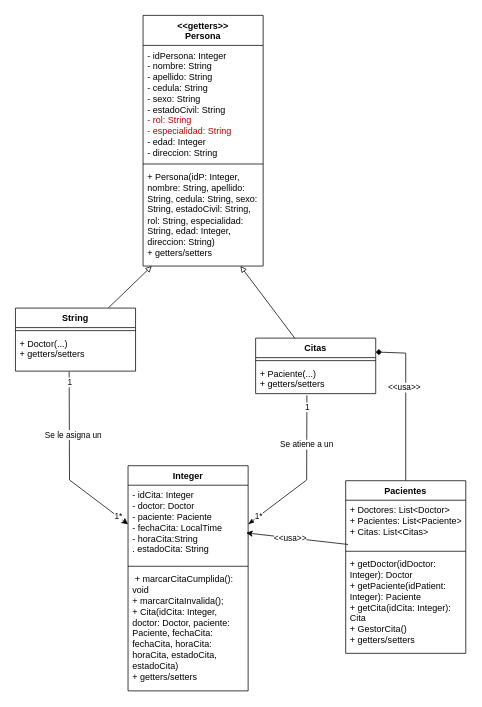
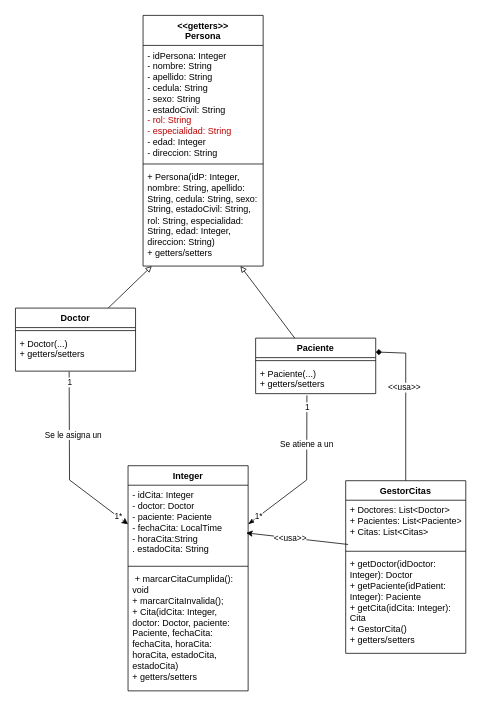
  <mxCell id="0" />
  <mxCell id="1" parent="0" />
  <mxCell id="2" value="&amp;lt;&amp;lt;getters&amp;gt;&amp;gt;&lt;br&gt;Persona" style="swimlane;fontStyle=1;align=center;verticalAlign=top;childLayout=stackLayout;horizontal=1;startSize=40;horizontalStack=0;resizeParent=1;resizeParentMax=0;resizeLast=0;collapsible=1;marginBottom=0;whiteSpace=wrap;html=1;" parent="1" vertex="1"><mxGeometry x="190" y="20" width="160" height="334" as="geometry" /></mxCell>
  <mxCell id="3" value="&lt;font style=&quot;color: light-dark(rgb(0, 0, 0), rgb(255, 255, 255));&quot;&gt;- idPersona: Integer&lt;/font&gt;&lt;div&gt;&lt;font style=&quot;color: light-dark(rgb(0, 0, 0), rgb(255, 255, 255));&quot;&gt;- nombre: String&lt;/font&gt;&lt;/div&gt;&lt;div&gt;&lt;font style=&quot;color: light-dark(rgb(0, 0, 0), rgb(255, 255, 255));&quot;&gt;- apellido: String&lt;/font&gt;&lt;/div&gt;&lt;div&gt;&lt;font style=&quot;color: light-dark(rgb(0, 0, 0), rgb(255, 255, 255));&quot;&gt;- cedula: String&lt;br&gt;- sexo: String&lt;/font&gt;&lt;/div&gt;&lt;div&gt;&lt;font style=&quot;color: light-dark(rgb(0, 0, 0), rgb(255, 255, 255));&quot;&gt;- estadoCivil: String&lt;/font&gt;&lt;/div&gt;&lt;div&gt;&lt;font style=&quot;&quot;&gt;&lt;font color=&quot;rgba(0, 0, 0, 0)&quot;&gt;- rol: String&lt;/font&gt;&lt;/font&gt;&lt;/div&gt;&lt;div&gt;&lt;font style=&quot;&quot;&gt;&lt;font color=&quot;rgba(0, 0, 0, 0)&quot;&gt;- especialidad: String&lt;/font&gt;&lt;/font&gt;&lt;/div&gt;&lt;div&gt;&lt;font style=&quot;color: light-dark(rgb(0, 0, 0), rgb(255, 255, 255));&quot;&gt;- edad: Integer&lt;/font&gt;&lt;/div&gt;&lt;div&gt;&lt;font style=&quot;color: light-dark(rgb(0, 0, 0), rgb(255, 255, 255));&quot;&gt;- direccion: String&lt;/font&gt;&lt;/div&gt;" style="text;strokeColor=none;fillColor=none;align=left;verticalAlign=top;spacingLeft=4;spacingRight=4;overflow=hidden;rotatable=0;points=[[0,0.5],[1,0.5]];portConstraint=eastwest;whiteSpace=wrap;html=1;" parent="2" vertex="1"><mxGeometry y="40" width="160" height="154" as="geometry" /></mxCell>
  <mxCell id="4" value="" style="line;strokeWidth=1;fillColor=none;align=left;verticalAlign=middle;spacingTop=-1;spacingLeft=3;spacingRight=3;rotatable=0;labelPosition=right;points=[];portConstraint=eastwest;strokeColor=inherit;" parent="2" vertex="1"><mxGeometry y="194" width="160" height="8" as="geometry" /></mxCell>
  <mxCell id="5" value="&lt;font style=&quot;color: light-dark(rgb(0, 0, 0), rgb(255, 255, 255));&quot;&gt;+ Persona(idP: Integer, nombre: String, apellido: String, cedula: String, sexo: String, estadoCivil: String, rol: String, especialidad: String, edad: Integer, direccion: String)&lt;/font&gt;&lt;div&gt;&lt;font style=&quot;color: light-dark(rgb(0, 0, 0), rgb(255, 255, 255));&quot;&gt;+ getters/setters&amp;nbsp;&lt;/font&gt;&lt;/div&gt;" style="text;strokeColor=none;fillColor=none;align=left;verticalAlign=top;spacingLeft=4;spacingRight=4;overflow=hidden;rotatable=0;points=[[0,0.5],[1,0.5]];portConstraint=eastwest;whiteSpace=wrap;html=1;" parent="2" vertex="1"><mxGeometry y="202" width="160" height="132" as="geometry" /></mxCell>
  <mxCell id="6" style="edgeStyle=none;html=1;endArrow=block;endFill=0;" parent="1" source="7" target="5" edge="1"><mxGeometry relative="1" as="geometry" /></mxCell>
- <mxCell id="7" value="String" style="swimlane;fontStyle=1;align=center;verticalAlign=top;childLayout=stackLayout;horizontal=1;startSize=26;horizontalStack=0;resizeParent=1;resizeParentMax=0;resizeLast=0;collapsible=1;marginBottom=0;whiteSpace=wrap;html=1;" parent="1" vertex="1"><mxGeometry x="20" y="410" width="160" height="84" as="geometry" /></mxCell>
+ <mxCell id="7" value="Doctor" style="swimlane;fontStyle=1;align=center;verticalAlign=top;childLayout=stackLayout;horizontal=1;startSize=26;horizontalStack=0;resizeParent=1;resizeParentMax=0;resizeLast=0;collapsible=1;marginBottom=0;whiteSpace=wrap;html=1;" parent="1" vertex="1"><mxGeometry x="20" y="410" width="160" height="84" as="geometry" /></mxCell>
  <mxCell id="8" value="" style="line;strokeWidth=1;fillColor=none;align=left;verticalAlign=middle;spacingTop=-1;spacingLeft=3;spacingRight=3;rotatable=0;labelPosition=right;points=[];portConstraint=eastwest;strokeColor=inherit;" parent="7" vertex="1"><mxGeometry y="26" width="160" height="8" as="geometry" /></mxCell>
  <mxCell id="9" value="&lt;font style=&quot;scrollbar-color: light-dark(#e2e2e2, #4b4b4b)&lt;br/&gt;&#09;&#09;&#09;&#09;&#09;light-dark(#fbfbfb, var(--dark-panel-color)); color: light-dark(rgb(0, 0, 0), rgb(255, 255, 255));&quot;&gt;+ Doctor(...)&lt;/font&gt;&lt;div style=&quot;scrollbar-color: light-dark(#e2e2e2, #4b4b4b)&lt;br/&gt;&#09;&#09;&#09;&#09;&#09;light-dark(#fbfbfb, var(--dark-panel-color));&quot;&gt;&lt;font style=&quot;scrollbar-color: light-dark(#e2e2e2, #4b4b4b)&lt;br/&gt;&#09;&#09;&#09;&#09;&#09;light-dark(#fbfbfb, var(--dark-panel-color)); color: light-dark(rgb(0, 0, 0), rgb(255, 255, 255));&quot;&gt;+ getters/setters&amp;nbsp;&lt;/font&gt;&lt;/div&gt;" style="text;strokeColor=none;fillColor=none;align=left;verticalAlign=top;spacingLeft=4;spacingRight=4;overflow=hidden;rotatable=0;points=[[0,0.5],[1,0.5]];portConstraint=eastwest;whiteSpace=wrap;html=1;" parent="7" vertex="1"><mxGeometry y="34" width="160" height="50" as="geometry" /></mxCell>
- <mxCell id="10" value="Citas" style="swimlane;fontStyle=1;align=center;verticalAlign=top;childLayout=stackLayout;horizontal=1;startSize=26;horizontalStack=0;resizeParent=1;resizeParentMax=0;resizeLast=0;collapsible=1;marginBottom=0;whiteSpace=wrap;html=1;" parent="1" vertex="1"><mxGeometry x="340" y="450" width="160" height="74" as="geometry" /></mxCell>
+ <mxCell id="10" value="Paciente" style="swimlane;fontStyle=1;align=center;verticalAlign=top;childLayout=stackLayout;horizontal=1;startSize=26;horizontalStack=0;resizeParent=1;resizeParentMax=0;resizeLast=0;collapsible=1;marginBottom=0;whiteSpace=wrap;html=1;" parent="1" vertex="1"><mxGeometry x="340" y="450" width="160" height="74" as="geometry" /></mxCell>
  <mxCell id="11" value="" style="line;strokeWidth=1;fillColor=none;align=left;verticalAlign=middle;spacingTop=-1;spacingLeft=3;spacingRight=3;rotatable=0;labelPosition=right;points=[];portConstraint=eastwest;strokeColor=inherit;" parent="10" vertex="1"><mxGeometry y="26" width="160" height="8" as="geometry" /></mxCell>
  <mxCell id="12" value="&lt;font style=&quot;scrollbar-color: light-dark(#e2e2e2, #4b4b4b)&lt;br/&gt;&#09;&#09;&#09;&#09;&#09;light-dark(#fbfbfb, var(--dark-panel-color)); color: light-dark(rgb(0, 0, 0), rgb(255, 255, 255));&quot;&gt;+ Paciente(...)&lt;/font&gt;&lt;div style=&quot;scrollbar-color: light-dark(#e2e2e2, #4b4b4b)&lt;br/&gt;&#09;&#09;&#09;&#09;&#09;light-dark(#fbfbfb, var(--dark-panel-color));&quot;&gt;&lt;font style=&quot;scrollbar-color: light-dark(#e2e2e2, #4b4b4b)&lt;br/&gt;&#09;&#09;&#09;&#09;&#09;light-dark(#fbfbfb, var(--dark-panel-color)); color: light-dark(rgb(0, 0, 0), rgb(255, 255, 255));&quot;&gt;+ getters/setters&amp;nbsp;&lt;/font&gt;&lt;/div&gt;" style="text;strokeColor=none;fillColor=none;align=left;verticalAlign=top;spacingLeft=4;spacingRight=4;overflow=hidden;rotatable=0;points=[[0,0.5],[1,0.5]];portConstraint=eastwest;whiteSpace=wrap;html=1;" parent="10" vertex="1"><mxGeometry y="34" width="160" height="40" as="geometry" /></mxCell>
  <mxCell id="13" value="Integer" style="swimlane;fontStyle=1;align=center;verticalAlign=top;childLayout=stackLayout;horizontal=1;startSize=26;horizontalStack=0;resizeParent=1;resizeParentMax=0;resizeLast=0;collapsible=1;marginBottom=0;whiteSpace=wrap;html=1;" parent="1" vertex="1"><mxGeometry x="170" y="620" width="160" height="300" as="geometry" /></mxCell>
  <mxCell id="14" value="&lt;font style=&quot;color: light-dark(rgb(0, 0, 0), rgb(255, 255, 255));&quot;&gt;- idCita: Integer&lt;/font&gt;&lt;div&gt;&lt;font style=&quot;color: light-dark(rgb(0, 0, 0), rgb(255, 255, 255));&quot;&gt;- doctor: Doctor&lt;/font&gt;&lt;/div&gt;&lt;div&gt;&lt;font style=&quot;&quot;&gt;&lt;font style=&quot;color: light-dark(rgb(0, 0, 0), rgb(255, 255, 255));&quot;&gt;- paciente: Paciente&lt;/font&gt;&lt;/font&gt;&lt;/div&gt;&lt;div&gt;&lt;font style=&quot;&quot;&gt;&lt;font style=&quot;color: light-dark(rgb(0, 0, 0), rgb(255, 255, 255));&quot;&gt;- fechaCita: LocalTime&lt;/font&gt;&lt;/font&gt;&lt;/div&gt;&lt;div&gt;&lt;font style=&quot;&quot;&gt;&lt;font style=&quot;color: light-dark(rgb(0, 0, 0), rgb(255, 255, 255));&quot;&gt;- horaCita:String&lt;/font&gt;&lt;/font&gt;&lt;/div&gt;&lt;div&gt;&lt;font style=&quot;&quot;&gt;&lt;font style=&quot;color: light-dark(rgb(0, 0, 0), rgb(255, 255, 255));&quot;&gt;. estadoCita: String&lt;/font&gt;&lt;/font&gt;&lt;/div&gt;&lt;div&gt;&lt;font style=&quot;&quot;&gt;&lt;font style=&quot;color: light-dark(rgb(0, 0, 0), rgb(255, 255, 255));&quot;&gt;&lt;br&gt;&lt;/font&gt;&lt;/font&gt;&lt;div&gt;&lt;br&gt;&lt;/div&gt;&lt;/div&gt;" style="text;strokeColor=none;fillColor=none;align=left;verticalAlign=top;spacingLeft=4;spacingRight=4;overflow=hidden;rotatable=0;points=[[0,0.5],[1,0.5]];portConstraint=eastwest;whiteSpace=wrap;html=1;" parent="13" vertex="1"><mxGeometry y="26" width="160" height="104" as="geometry" /></mxCell>
  <mxCell id="15" value="" style="line;strokeWidth=1;fillColor=none;align=left;verticalAlign=middle;spacingTop=-1;spacingLeft=3;spacingRight=3;rotatable=0;labelPosition=right;points=[];portConstraint=eastwest;strokeColor=inherit;" parent="13" vertex="1"><mxGeometry y="130" width="160" height="8" as="geometry" /></mxCell>
  <mxCell id="16" value="&lt;font style=&quot;color: light-dark(rgb(0, 0, 0), rgb(255, 255, 255));&quot;&gt;&amp;nbsp;+ marcarCitaCumplida(): void&lt;/font&gt;&lt;div&gt;&lt;font style=&quot;color: light-dark(rgb(0, 0, 0), rgb(255, 255, 255));&quot;&gt;+ marcarCitaInvalida();&lt;/font&gt;&lt;/div&gt;&lt;div&gt;&lt;font style=&quot;&quot;&gt;&lt;font style=&quot;color: light-dark(rgb(0, 0, 0), rgb(255, 255, 255));&quot;&gt;+ Cita(idCita: Integer, doctor: Doctor, paciente: Paciente, fechaCita: fechaCita, horaCita: horaCita, estadoCita, estadoCita)&lt;/font&gt;&lt;/font&gt;&lt;/div&gt;&lt;div&gt;&lt;font style=&quot;&quot;&gt;&lt;font style=&quot;color: light-dark(rgb(0, 0, 0), rgb(255, 255, 255));&quot;&gt;+ getters/setters&lt;/font&gt;&lt;/font&gt;&lt;/div&gt;&lt;div&gt;&lt;font style=&quot;&quot;&gt;&lt;font style=&quot;color: light-dark(rgb(0, 0, 0), rgb(255, 255, 255));&quot;&gt;&lt;br&gt;&lt;/font&gt;&lt;/font&gt;&lt;div&gt;&lt;br&gt;&lt;/div&gt;&lt;/div&gt;" style="text;strokeColor=none;fillColor=none;align=left;verticalAlign=top;spacingLeft=4;spacingRight=4;overflow=hidden;rotatable=0;points=[[0,0.5],[1,0.5]];portConstraint=eastwest;whiteSpace=wrap;html=1;" parent="13" vertex="1"><mxGeometry y="138" width="160" height="162" as="geometry" /></mxCell>
  <mxCell id="17" style="edgeStyle=none;html=1;exitX=0;exitY=0.5;exitDx=0;exitDy=0;entryX=0.447;entryY=1.013;entryDx=0;entryDy=0;entryPerimeter=0;endArrow=none;endFill=0;rounded=0;curved=0;startArrow=classic;startFill=1;" parent="1" source="14" target="9" edge="1"><mxGeometry relative="1" as="geometry"><Array as="points"><mxPoint x="92" y="639" /></Array></mxGeometry></mxCell>
  <mxCell id="18" value="Se le asigna un" style="edgeLabel;html=1;align=center;verticalAlign=middle;resizable=0;points=[];" parent="17" vertex="1" connectable="0"><mxGeometry x="0.306" y="-5" relative="1" as="geometry"><mxPoint as="offset" /></mxGeometry></mxCell>
  <mxCell id="19" value="1*" style="edgeLabel;html=1;align=center;verticalAlign=middle;resizable=0;points=[];" parent="17" vertex="1" connectable="0"><mxGeometry x="-0.853" relative="1" as="geometry"><mxPoint x="1" as="offset" /></mxGeometry></mxCell>
  <mxCell id="20" value="&amp;nbsp;1" style="edgeLabel;html=1;align=center;verticalAlign=middle;resizable=0;points=[];" parent="17" vertex="1" connectable="0"><mxGeometry x="0.887" y="1" relative="1" as="geometry"><mxPoint as="offset" /></mxGeometry></mxCell>
  <mxCell id="21" style="edgeStyle=none;html=1;exitX=1;exitY=0.5;exitDx=0;exitDy=0;entryX=0.427;entryY=1.058;entryDx=0;entryDy=0;entryPerimeter=0;rounded=0;curved=0;endArrow=none;endFill=0;startArrow=classicThin;startFill=1;" parent="1" source="14" target="12" edge="1"><mxGeometry relative="1" as="geometry"><Array as="points"><mxPoint x="408" y="639" /></Array></mxGeometry></mxCell>
  <mxCell id="22" value="Se atiene a un" style="edgeLabel;html=1;align=center;verticalAlign=middle;resizable=0;points=[];" parent="21" vertex="1" connectable="0"><mxGeometry x="0.38" y="1" relative="1" as="geometry"><mxPoint as="offset" /></mxGeometry></mxCell>
  <mxCell id="23" value="1" style="edgeLabel;html=1;align=center;verticalAlign=middle;resizable=0;points=[];" parent="21" vertex="1" connectable="0"><mxGeometry x="0.856" relative="1" as="geometry"><mxPoint as="offset" /></mxGeometry></mxCell>
  <mxCell id="24" value="1*" style="edgeLabel;html=1;align=center;verticalAlign=middle;resizable=0;points=[];" parent="21" vertex="1" connectable="0"><mxGeometry x="-0.835" relative="1" as="geometry"><mxPoint as="offset" /></mxGeometry></mxCell>
  <mxCell id="25" style="edgeStyle=none;html=1;endArrow=block;endFill=0;" parent="1" source="10" target="5" edge="1"><mxGeometry relative="1" as="geometry" /></mxCell>
  <mxCell id="26" style="edgeStyle=none;html=1;entryX=1;entryY=0.25;entryDx=0;entryDy=0;strokeColor=default;rounded=0;curved=0;endArrow=diamond;" edge="1" parent="1" source="28" target="10"><mxGeometry relative="1" as="geometry"><mxPoint x="640" y="410" as="targetPoint" /><Array as="points"><mxPoint x="540" y="470" /></Array></mxGeometry></mxCell>
  <mxCell id="27" value="&amp;lt;&amp;lt;usa&amp;gt;&amp;gt;" style="edgeLabel;html=1;align=center;verticalAlign=middle;resizable=0;points=[];" connectable="0" vertex="1" parent="26"><mxGeometry x="0.189" y="3" relative="1" as="geometry"><mxPoint as="offset" /></mxGeometry></mxCell>
- <mxCell id="28" value="Pacientes" style="swimlane;fontStyle=1;align=center;verticalAlign=top;childLayout=stackLayout;horizontal=1;startSize=26;horizontalStack=0;resizeParent=1;resizeParentMax=0;resizeLast=0;collapsible=1;marginBottom=0;whiteSpace=wrap;html=1;" parent="1" vertex="1"><mxGeometry x="460" y="640" width="160" height="230" as="geometry" /></mxCell>
+ <mxCell id="28" value="GestorCitas" style="swimlane;fontStyle=1;align=center;verticalAlign=top;childLayout=stackLayout;horizontal=1;startSize=26;horizontalStack=0;resizeParent=1;resizeParentMax=0;resizeLast=0;collapsible=1;marginBottom=0;whiteSpace=wrap;html=1;" parent="1" vertex="1"><mxGeometry x="460" y="640" width="160" height="230" as="geometry" /></mxCell>
  <mxCell id="29" value="&lt;font style=&quot;color: light-dark(rgb(0, 0, 0), rgb(255, 255, 255));&quot;&gt;+ Doctores: List&amp;lt;Doctor&amp;gt;&lt;/font&gt;&lt;div&gt;&lt;font style=&quot;color: light-dark(rgb(0, 0, 0), rgb(255, 255, 255));&quot;&gt;+ Pacientes: List&amp;lt;Paciente&amp;gt;&lt;/font&gt;&lt;/div&gt;&lt;div&gt;&lt;font style=&quot;color: light-dark(rgb(0, 0, 0), rgb(255, 255, 255));&quot;&gt;+ Citas: List&amp;lt;Citas&amp;gt;&lt;/font&gt;&lt;/div&gt;" style="text;strokeColor=none;fillColor=none;align=left;verticalAlign=top;spacingLeft=4;spacingRight=4;overflow=hidden;rotatable=0;points=[[0,0.5],[1,0.5]];portConstraint=eastwest;whiteSpace=wrap;html=1;" parent="28" vertex="1"><mxGeometry y="26" width="160" height="64" as="geometry" /></mxCell>
  <mxCell id="30" value="" style="line;strokeWidth=1;fillColor=none;align=left;verticalAlign=middle;spacingTop=-1;spacingLeft=3;spacingRight=3;rotatable=0;labelPosition=right;points=[];portConstraint=eastwest;strokeColor=inherit;" parent="28" vertex="1"><mxGeometry y="90" width="160" height="8" as="geometry" /></mxCell>
  <mxCell id="31" value="&lt;font style=&quot;color: light-dark(rgb(0, 0, 0), rgb(255, 255, 255));&quot;&gt;+ getDoctor(idDoctor: Integer): Doctor&lt;/font&gt;&lt;div&gt;&lt;font style=&quot;color: light-dark(rgb(0, 0, 0), rgb(255, 255, 255));&quot;&gt;+ getPaciente(idPatient: Integer): Paciente&amp;nbsp;&lt;/font&gt;&lt;/div&gt;&lt;div&gt;&lt;font style=&quot;color: light-dark(rgb(0, 0, 0), rgb(255, 255, 255));&quot;&gt;+ getCita(idCita: Integer): Cita&lt;/font&gt;&lt;/div&gt;&lt;div&gt;&lt;font style=&quot;color: light-dark(rgb(0, 0, 0), rgb(255, 255, 255));&quot;&gt;+ GestorCita()&lt;/font&gt;&lt;/div&gt;&lt;div&gt;&lt;font style=&quot;color: light-dark(rgb(0, 0, 0), rgb(255, 255, 255));&quot;&gt;+ getters/setters&lt;/font&gt;&lt;/div&gt;&lt;div&gt;&lt;br&gt;&lt;/div&gt;" style="text;strokeColor=none;fillColor=none;align=left;verticalAlign=top;spacingLeft=4;spacingRight=4;overflow=hidden;rotatable=0;points=[[0,0.5],[1,0.5]];portConstraint=eastwest;whiteSpace=wrap;html=1;" parent="28" vertex="1"><mxGeometry y="98" width="160" height="132" as="geometry" /></mxCell>
  <mxCell id="32" style="edgeStyle=none;html=1;entryX=0.984;entryY=0.611;entryDx=0;entryDy=0;entryPerimeter=0;exitX=0.02;exitY=0.921;exitDx=0;exitDy=0;exitPerimeter=0;" edge="1" parent="1" source="29" target="14"><mxGeometry relative="1" as="geometry" /></mxCell>
  <mxCell id="33" value="&amp;lt;&amp;lt;usa&amp;gt;&amp;gt;" style="edgeLabel;html=1;align=center;verticalAlign=middle;resizable=0;points=[];" connectable="0" vertex="1" parent="32"><mxGeometry x="0.136" relative="1" as="geometry"><mxPoint as="offset" /></mxGeometry></mxCell>
